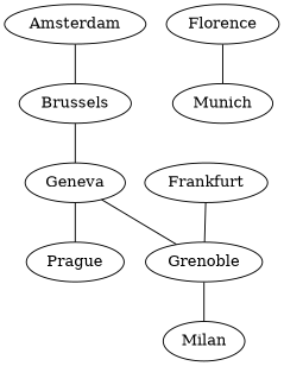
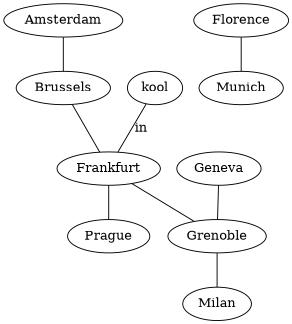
  graph {
    Amsterdam
    Brussels
    Frankfurt
    Prague
    Grenoble
    Geneva
    Milan
    Florence
    Munich
+   n10 [label=kool]
    Amsterdam -- Brussels [distance=205]
-   Brussels -- Geneva [distance=405]
-   Geneva -- Prague [distance=530]
+   Brussels -- Frankfurt [distance=405]
+   Frankfurt -- Prague [distance=530]
    Frankfurt -- Grenoble [distance=585]
    Grenoble -- Milan [distance=410]
    Geneva -- Grenoble [distance=310]
    Florence -- Munich [distance=650]
+   n10 -- Frankfurt [label=in]
  }
